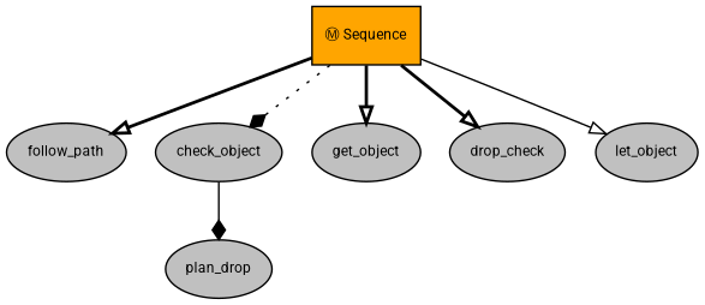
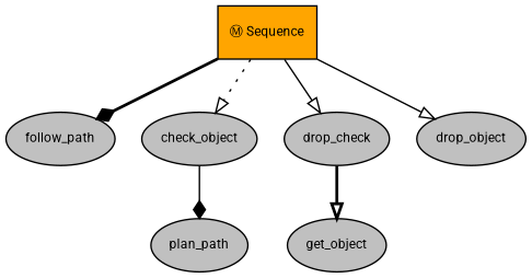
  digraph {
    fontname=Roboto
    ordering=out
    node [fillcolor=gray fontcolor=black fontname=Roboto fontsize=9 shape=ellipse style=filled]
    edge [arrowhead=diamond fontname=Roboto style=bold]
    n1 [fillcolor=orange label="Ⓜ Sequence" shape=box]
    n2 [label=follow_path]
    n3 [label=check_object]
    n4 [label=get_object]
    n5 [label=drop_check]
-   n6 [label=let_object]
-   n7 [label=plan_drop]
-   n1 -> n2 [arrowhead=onormal]
-   n1 -> n3 [style=dotted]
-   n1 -> n4 [arrowhead=onormal]
-   n1 -> n5 [arrowhead=onormal]
+   n6 [label=drop_object]
+   n7 [label=plan_path]
+   n1 -> n2
+   n1 -> n3 [arrowhead=onormal style=dotted]
+   n5 -> n4 [arrowhead=onormal]
+   n1 -> n5 [arrowhead=onormal style=solid]
    n1 -> n6 [arrowhead=onormal style=solid]
    n3 -> n7 [style=solid]
  }
